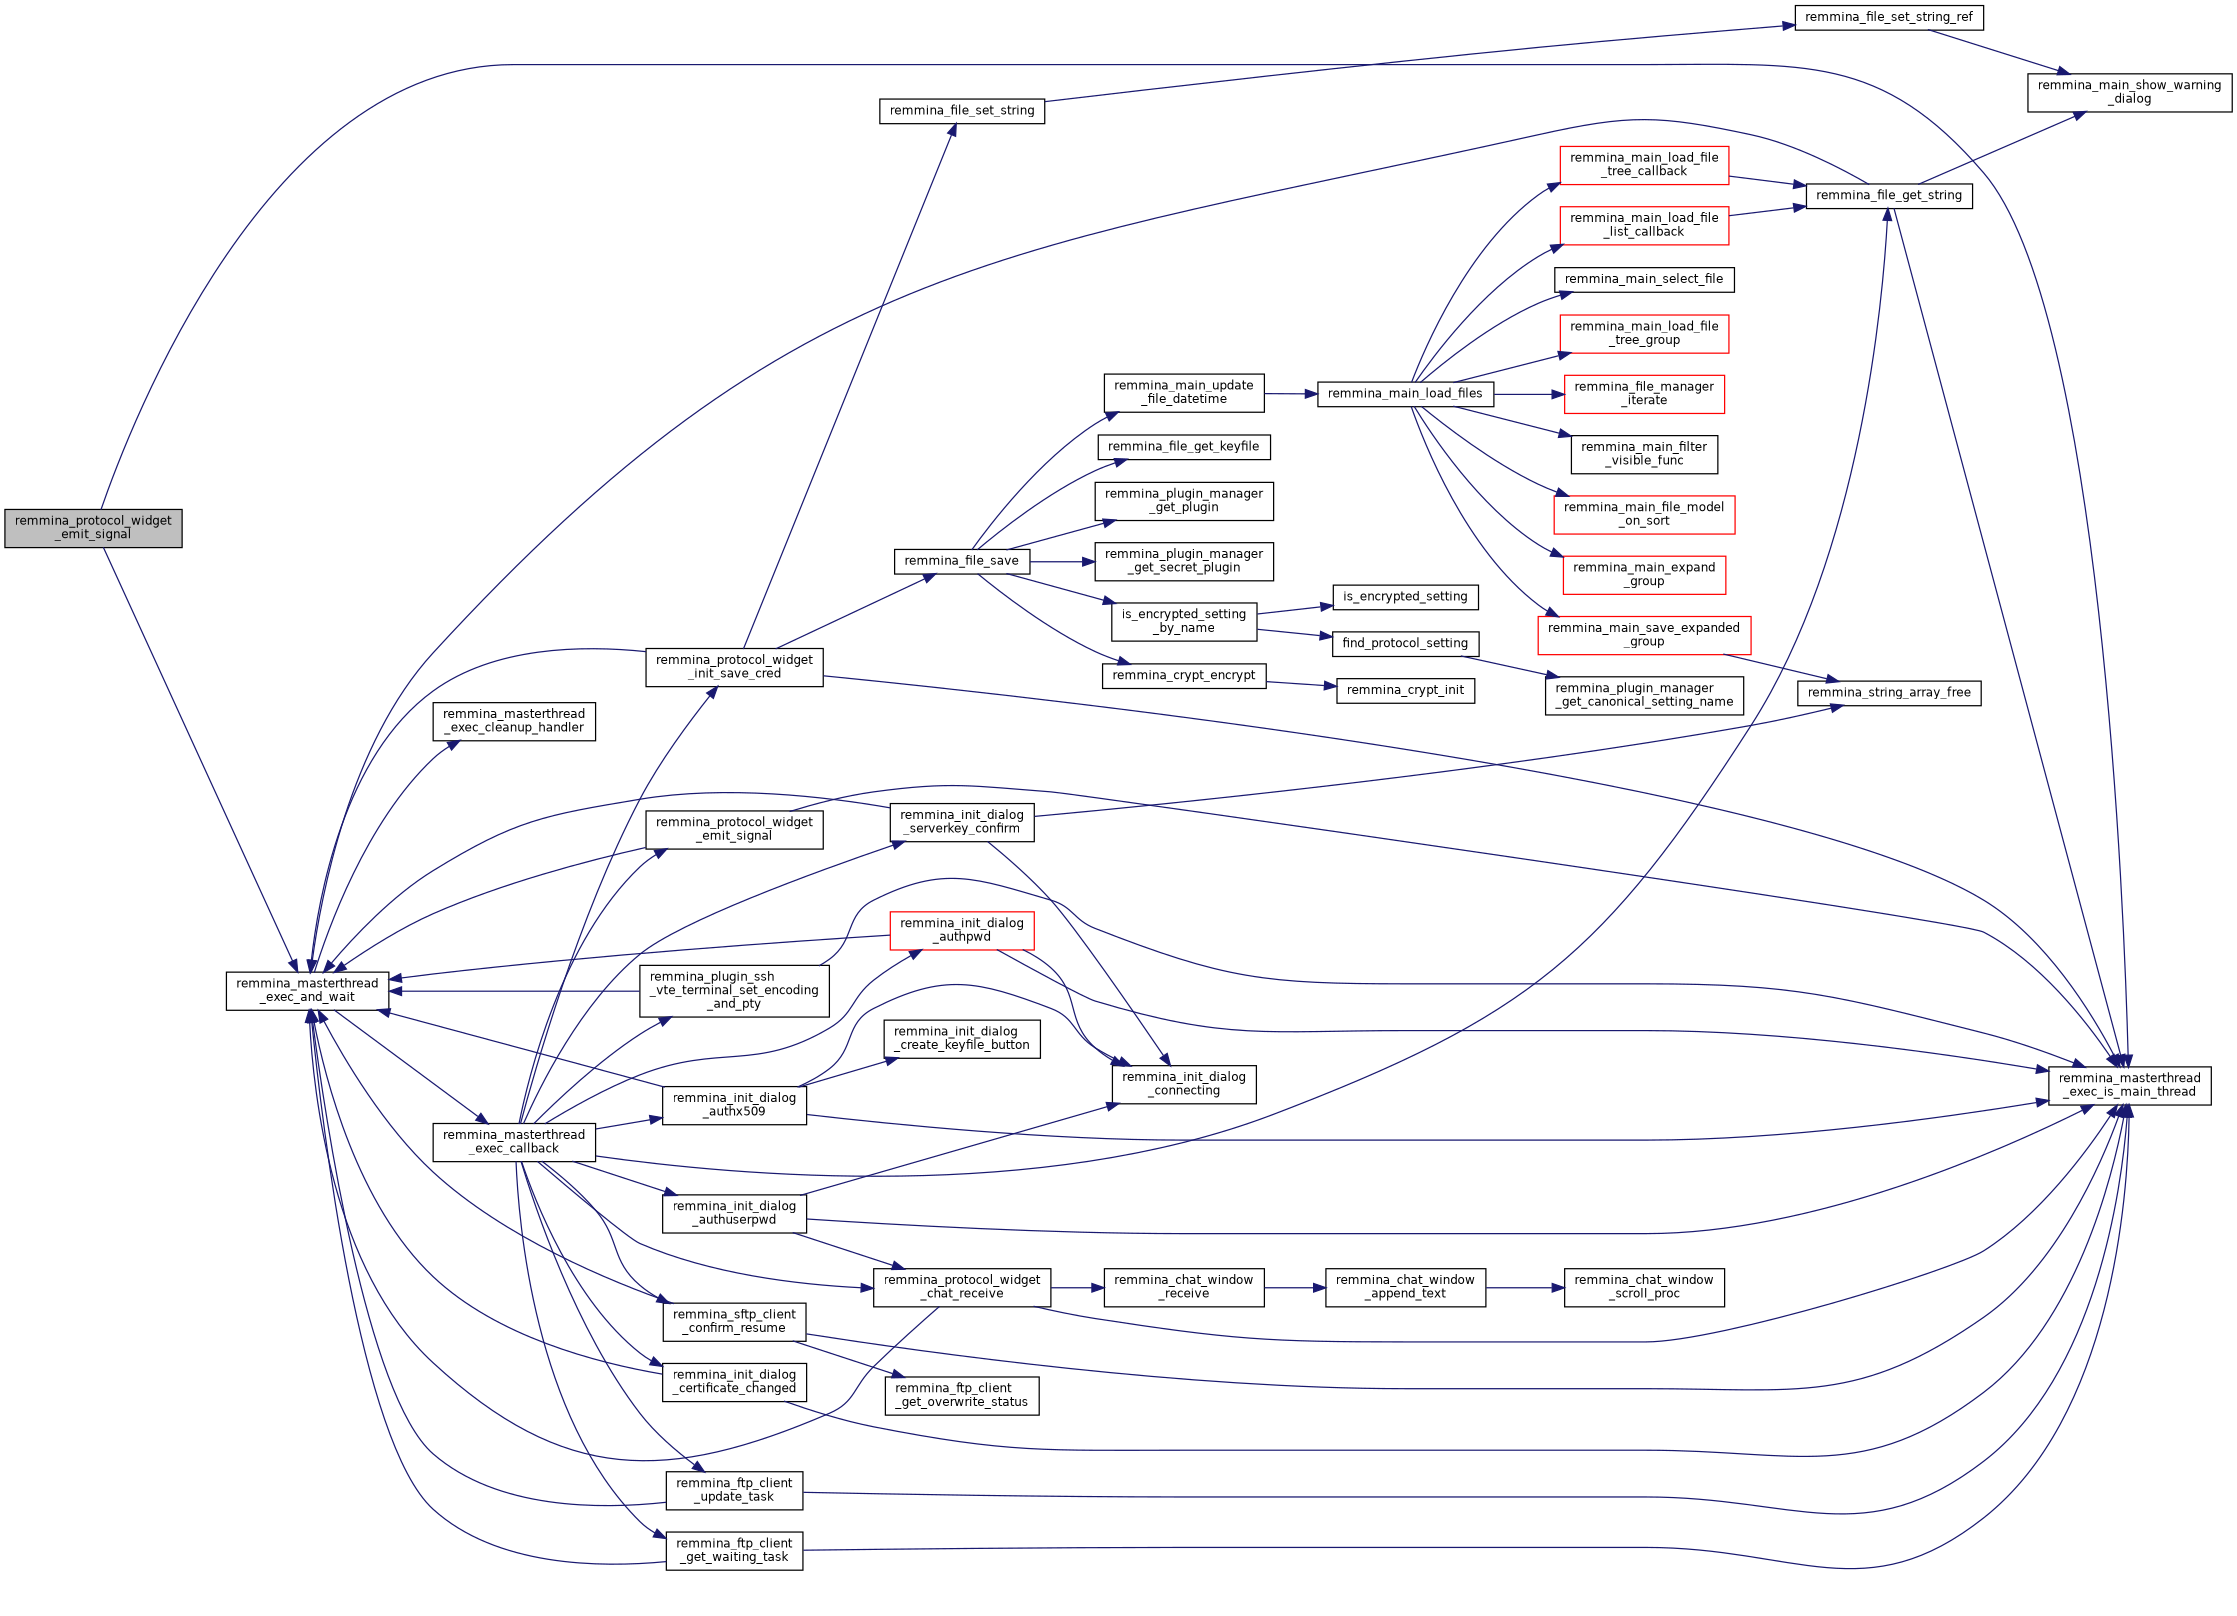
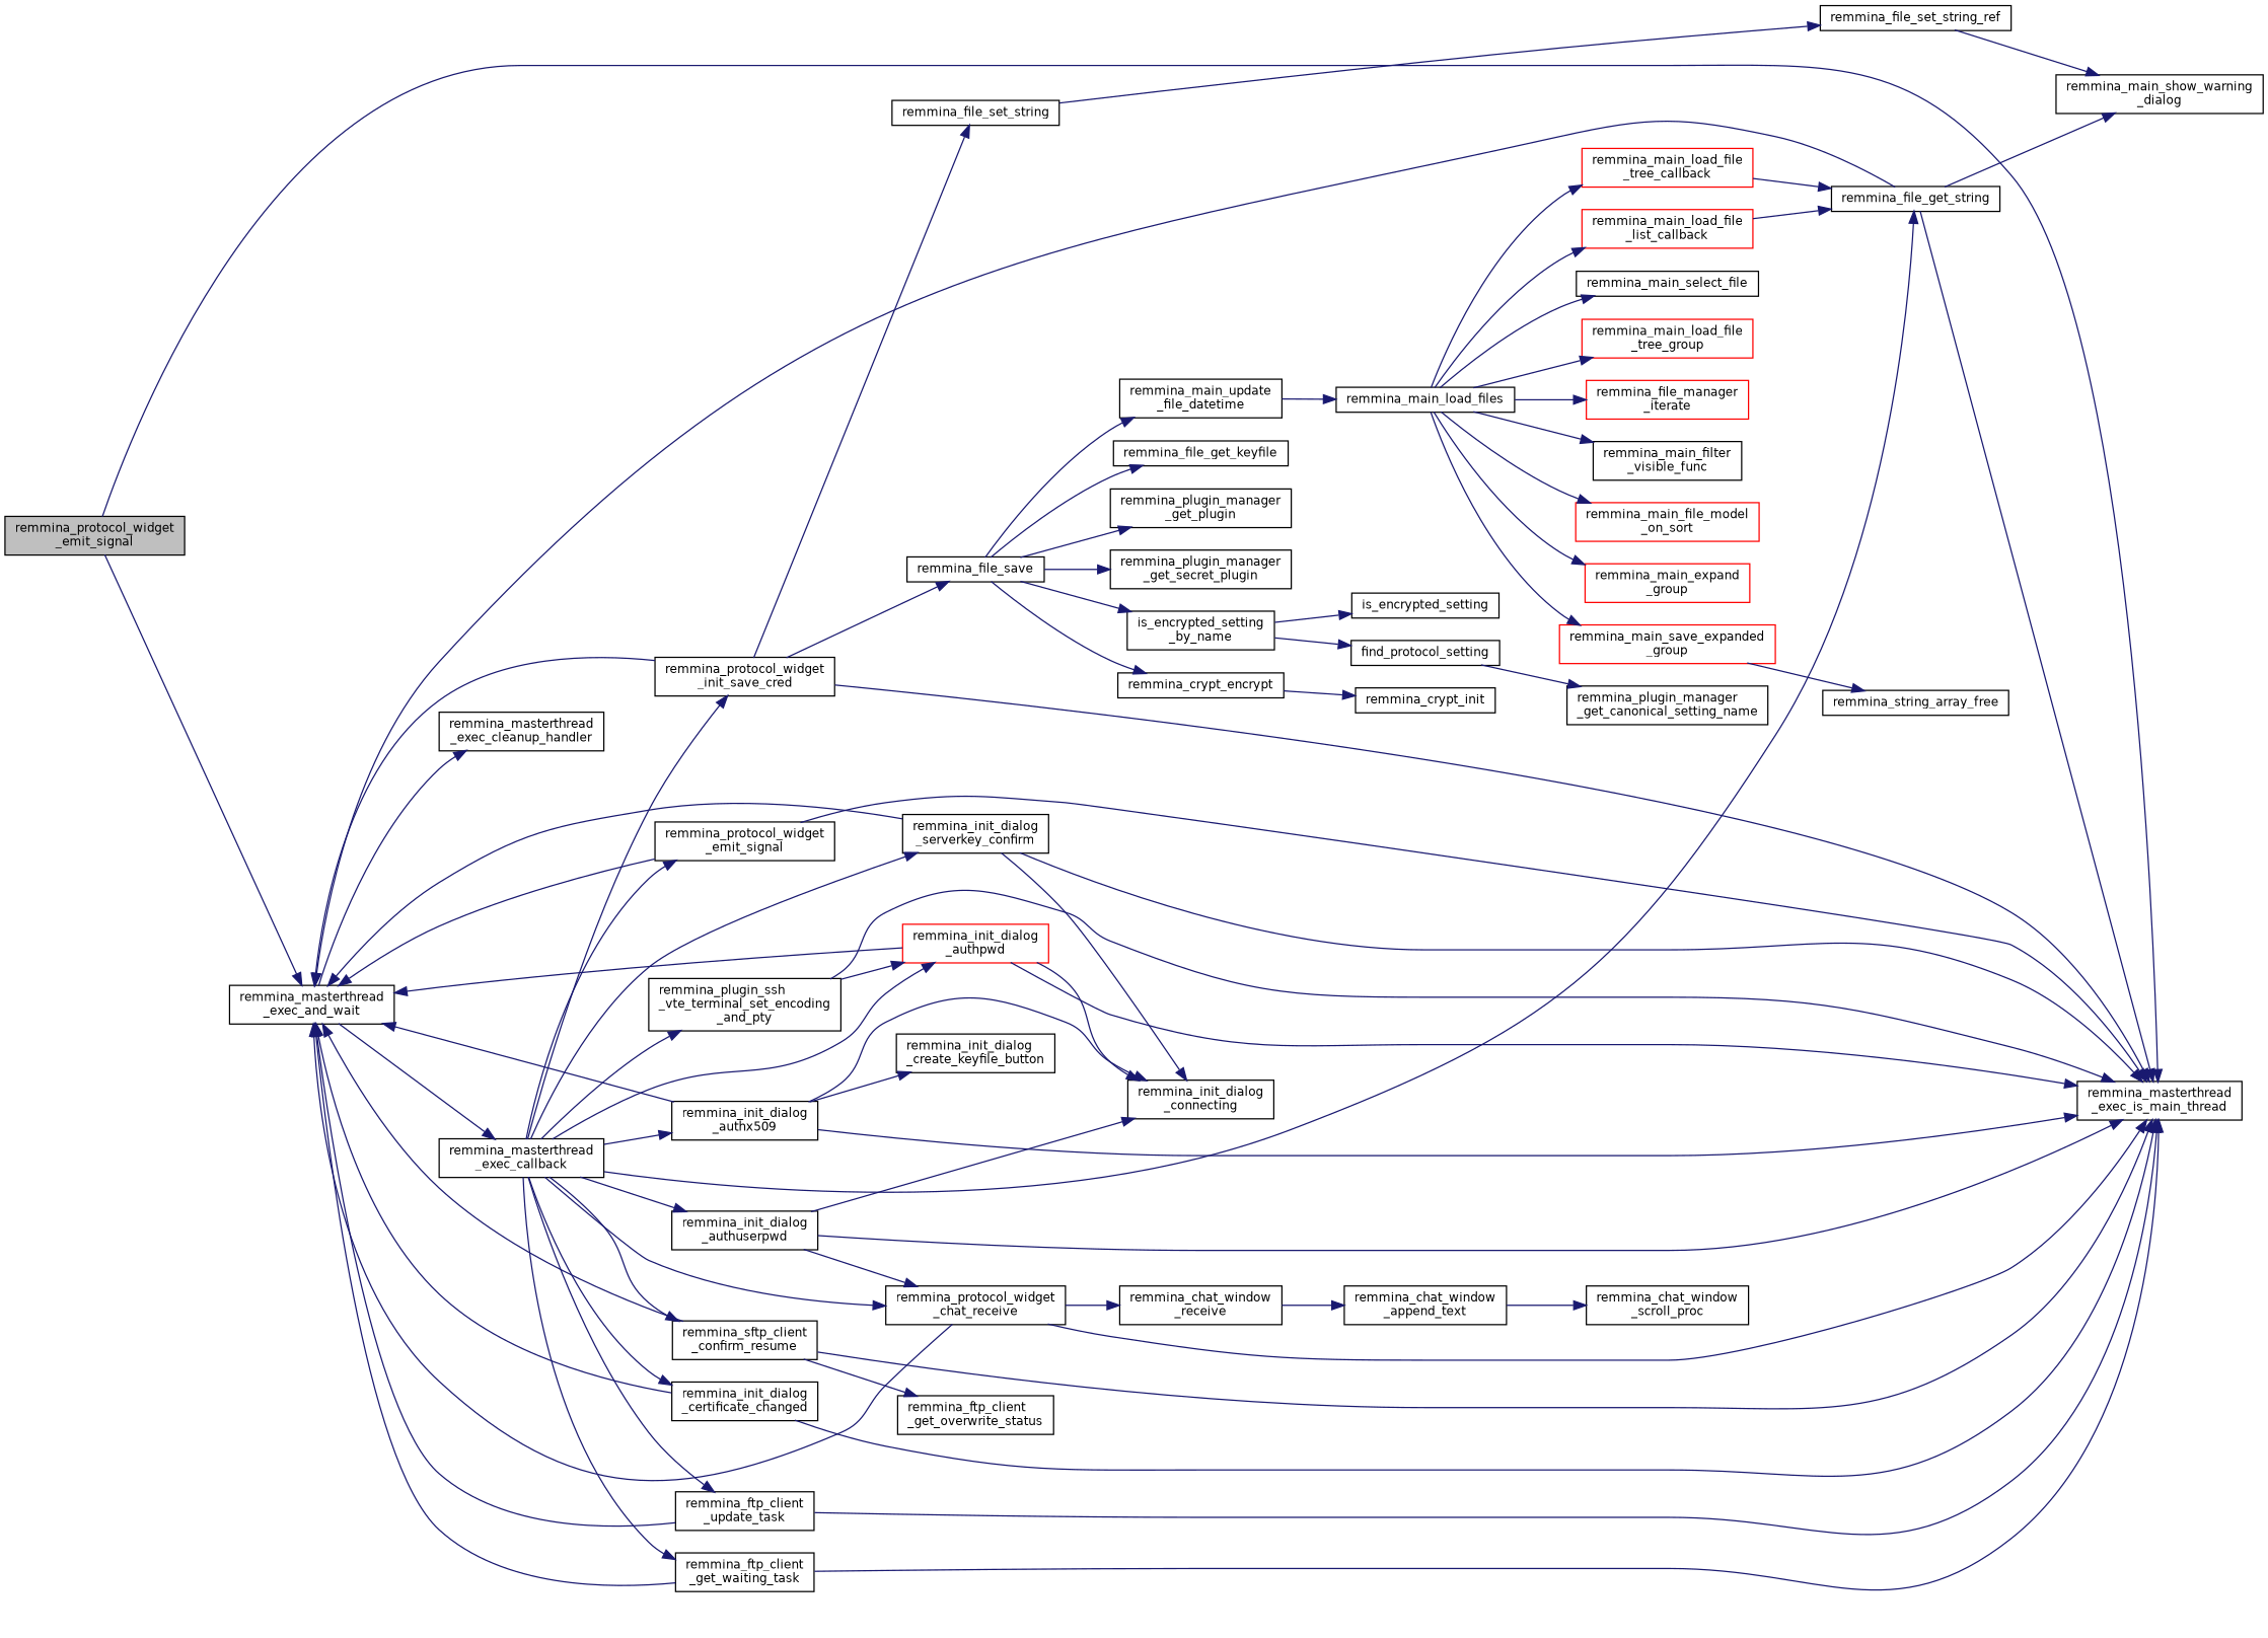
  digraph {
    rankdir=LR
    node [color=black fillcolor=white fontname=Helvetica fontsize=10 shape=record style=filled]
    edge [color=midnightblue fontname=Helvetica fontsize=10 labelfontname=Helvetica labelfontsize=10 style=solid]
    n1 [fillcolor=grey75 fontcolor=black height=0.2 label="remmina_protocol_widget\l_emit_signal" width=0.4]
    n2 [height=0.2 label="remmina_masterthread\l_exec_is_main_thread" width=0.4]
    n3 [height=0.2 label="remmina_masterthread\l_exec_and_wait" width=0.4]
    n4 [height=0.2 label="remmina_masterthread\l_exec_cleanup_handler" width=0.4]
    n5 [height=0.2 label="remmina_masterthread\l_exec_callback" width=0.4]
    n6 [height=0.2 label="remmina_protocol_widget\l_init_save_cred" width=0.4]
    n7 [height=0.2 label=remmina_file_get_string width=0.4]
    n8 [height=0.2 label="remmina_protocol_widget\l_chat_receive" width=0.4]
    n9 [height=0.2 label="remmina_init_dialog\l_serverkey_confirm" width=0.4]
    n10 [color=red height=0.2 label="remmina_init_dialog\l_authpwd" width=0.4]
    n11 [height=0.2 label="remmina_init_dialog\l_authuserpwd" width=0.4]
    n12 [height=0.2 label="remmina_init_dialog\l_certificate_changed" width=0.4]
    n13 [height=0.2 label="remmina_init_dialog\l_authx509" width=0.4]
    n14 [height=0.2 label="remmina_ftp_client\l_update_task" width=0.4]
    n15 [height=0.2 label="remmina_ftp_client\l_get_waiting_task" width=0.4]
    n16 [height=0.2 label="remmina_protocol_widget\l_emit_signal" width=0.4]
    n17 [height=0.2 label="remmina_sftp_client\l_confirm_resume" width=0.4]
    n18 [height=0.2 label="remmina_plugin_ssh\l_vte_terminal_set_encoding\l_and_pty" width=0.4]
    n19 [height=0.2 label=remmina_file_set_string width=0.4]
    n20 [height=0.2 label=remmina_file_save width=0.4]
    n21 [height=0.2 label="remmina_main_show_warning\l_dialog" width=0.4]
    n22 [height=0.2 label="remmina_chat_window\l_receive" width=0.4]
    n23 [height=0.2 label="remmina_init_dialog\l_connecting" width=0.4]
    n24 [height=0.2 label="remmina_init_dialog\l_create_keyfile_button" width=0.4]
    n25 [height=0.2 label="remmina_ftp_client\l_get_overwrite_status" width=0.4]
    n26 [height=0.2 label=remmina_file_set_string_ref width=0.4]
    n27 [height=0.2 label=remmina_file_get_keyfile width=0.4]
    n28 [height=0.2 label="remmina_plugin_manager\l_get_plugin" width=0.4]
    n29 [height=0.2 label="remmina_plugin_manager\l_get_secret_plugin" width=0.4]
    n30 [height=0.2 label="is_encrypted_setting\l_by_name" width=0.4]
    n31 [height=0.2 label=remmina_crypt_encrypt width=0.4]
    n32 [height=0.2 label="remmina_main_update\l_file_datetime" width=0.4]
    n33 [height=0.2 label=find_protocol_setting width=0.4]
    n34 [height=0.2 label=is_encrypted_setting width=0.4]
    n35 [height=0.2 label=remmina_crypt_init width=0.4]
    n36 [height=0.2 label=remmina_main_load_files width=0.4]
    n37 [height=0.2 label="remmina_plugin_manager\l_get_canonical_setting_name" width=0.4]
    n38 [color=red height=0.2 label="remmina_main_save_expanded\l_group" width=0.4]
    n39 [color=red height=0.2 label="remmina_main_load_file\l_tree_group" width=0.4]
    n40 [color=red height=0.2 label="remmina_file_manager\l_iterate" width=0.4]
    n41 [color=red height=0.2 label="remmina_main_load_file\l_tree_callback" width=0.4]
    n42 [color=red height=0.2 label="remmina_main_load_file\l_list_callback" width=0.4]
    n43 [height=0.2 label="remmina_main_filter\l_visible_func" width=0.4]
    n44 [color=red height=0.2 label="remmina_main_file_model\l_on_sort" width=0.4]
    n45 [color=red height=0.2 label="remmina_main_expand\l_group" width=0.4]
    n46 [height=0.2 label=remmina_main_select_file width=0.4]
    n47 [height=0.2 label=remmina_string_array_free width=0.4]
    n48 [height=0.2 label="remmina_chat_window\l_append_text" width=0.4]
    n49 [height=0.2 label="remmina_chat_window\l_scroll_proc" width=0.4]
    n1 -> n2
    n1 -> n3
    n3 -> n4
    n3 -> n5
    n5 -> n6
    n5 -> n7
    n5 -> n8
    n5 -> n9
    n5 -> n10
    n5 -> n11
    n5 -> n12
    n5 -> n13
    n5 -> n14
    n5 -> n15
    n5 -> n16
    n5 -> n17
    n5 -> n18
    n6 -> n2
    n6 -> n3
    n6 -> n19
    n6 -> n20
    n7 -> n2
    n7 -> n3
    n7 -> n21
    n8 -> n2
    n8 -> n3
    n8 -> n22
-   n9 -> n47
+   n9 -> n2
    n9 -> n3
    n9 -> n23
    n10 -> n2
    n10 -> n3
    n10 -> n23
    n11 -> n2
    n11 -> n8
    n11 -> n23
    n12 -> n2
    n12 -> n3
    n13 -> n2
    n13 -> n3
    n13 -> n23
    n13 -> n24
    n14 -> n2
    n14 -> n3
    n15 -> n2
    n15 -> n3
    n16 -> n2
    n16 -> n3
    n17 -> n2
    n17 -> n3
    n17 -> n25
    n18 -> n2
-   n18 -> n3
+   n18 -> n10
    n19 -> n26
    n20 -> n27
    n20 -> n28
    n20 -> n29
    n20 -> n30
    n20 -> n31
    n20 -> n32
    n22 -> n48
    n26 -> n21
    n30 -> n33
    n30 -> n34
    n31 -> n35
    n32 -> n36
    n33 -> n37
    n36 -> n38
    n36 -> n39
    n36 -> n40
    n36 -> n41
    n36 -> n42
    n36 -> n43
    n36 -> n44
    n36 -> n45
    n36 -> n46
    n38 -> n47
    n41 -> n7
    n42 -> n7
    n48 -> n49
  }
